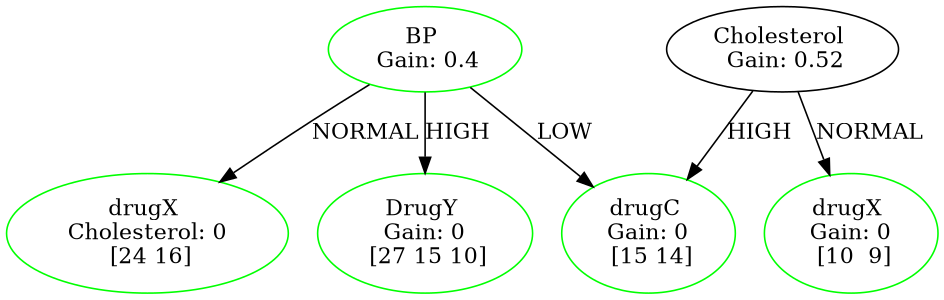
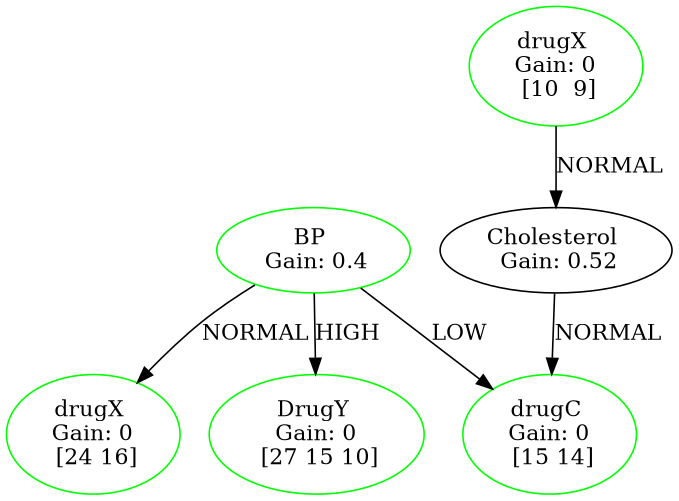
  digraph {
    node [color=green]
    edge [splines=line]
    n1 [label="BP \n Gain: 0.4"]
-   n2 [label="drugX \n Cholesterol: 0 \n [24 16]"]
+   n2 [label="drugX \n Gain: 0 \n [24 16]"]
    n3 [label="DrugY \n Gain: 0 \n [27 15 10]"]
    n4 [label="drugC \n Gain: 0 \n [15 14]"]
    n5 [label="Cholesterol \n Gain: 0.52" color=""]
    n6 [label="drugX \n Gain: 0 \n [10  9]"]
    n1 -> n2 [label=NORMAL]
    n1 -> n3 [label=HIGH]
    n1 -> n4 [label=LOW]
-   n5 -> n4 [label=HIGH]
-   n5 -> n6 [label=NORMAL]
+   n5 -> n4 [label=NORMAL]
+   n6 -> n5 [label=NORMAL]
  }
